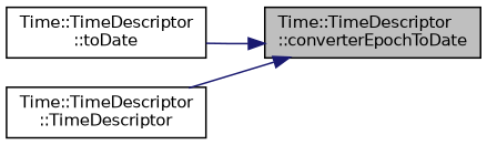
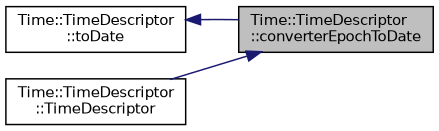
  digraph {
    rankdir=RL
    node [color=black fillcolor=white fontname=Helvetica fontsize=10 shape=record style=filled]
    edge [color=midnightblue dir=back fontname=Helvetica fontsize=10 labelfontname=Helvetica labelfontsize=10 style=solid]
    n1 [fillcolor=grey75 fontcolor=black height=0.2 label="Time::TimeDescriptor\l::converterEpochToDate" width=0.4]
    n2 [height=0.2 label="Time::TimeDescriptor\l::toDate" width=0.4]
    n3 [height=0.2 label="Time::TimeDescriptor\l::TimeDescriptor" width=0.4]
-   n1 -> n2
+   n2 -> n1
    n1 -> n3
  }
